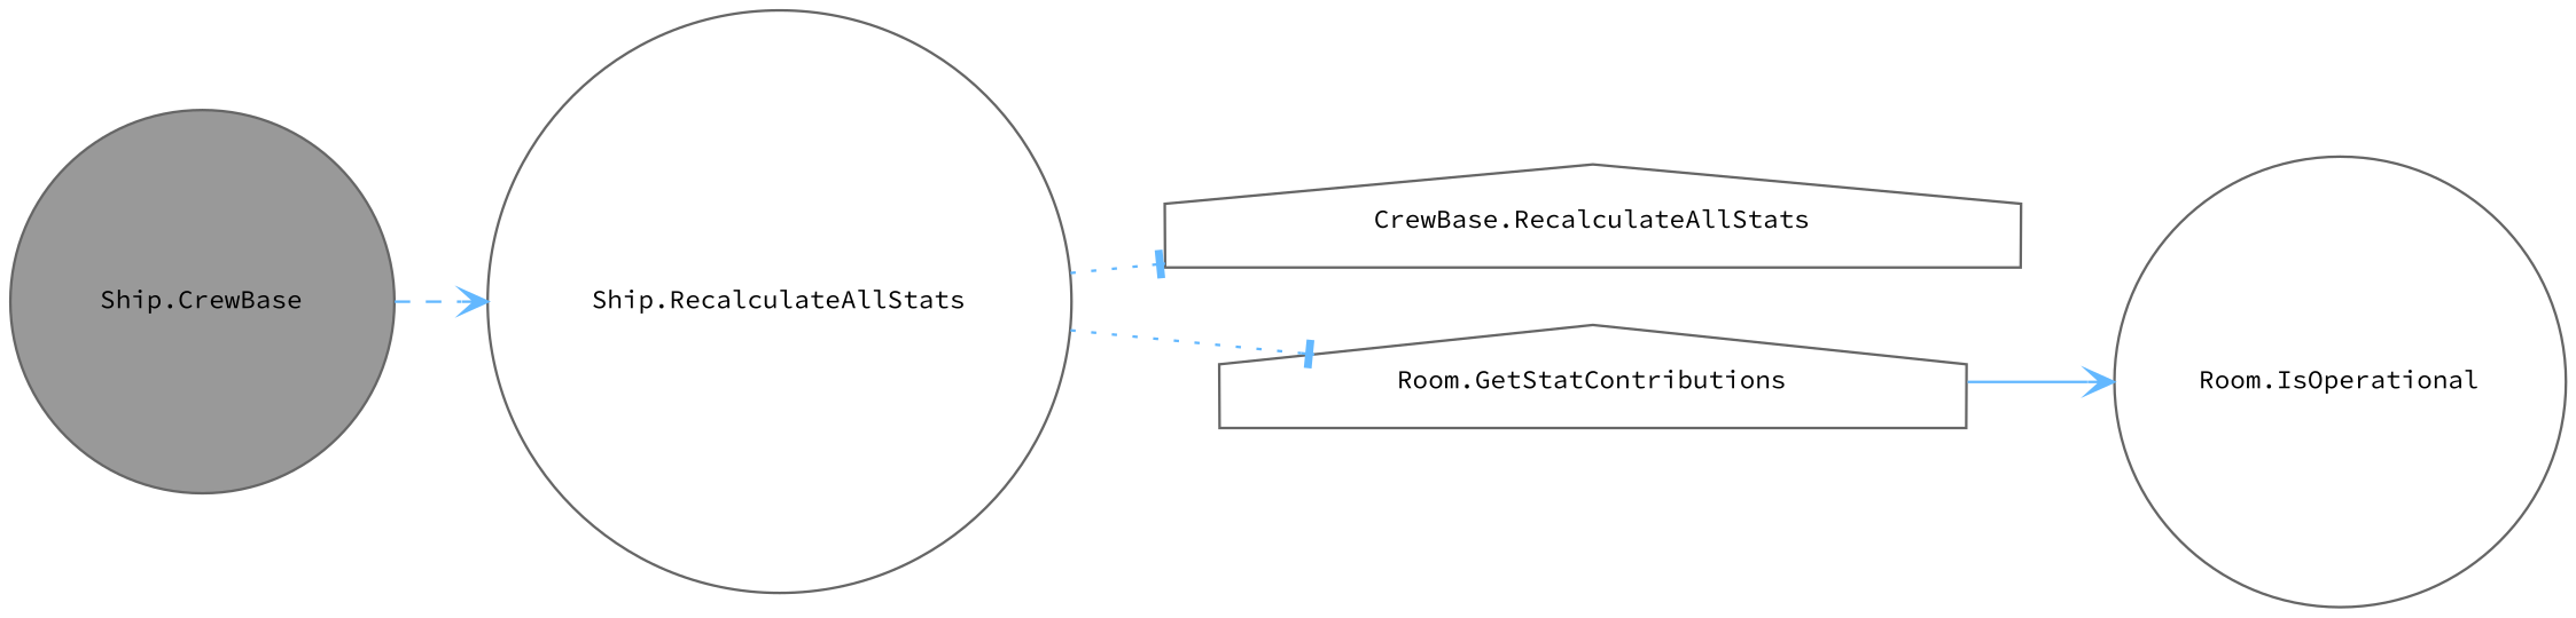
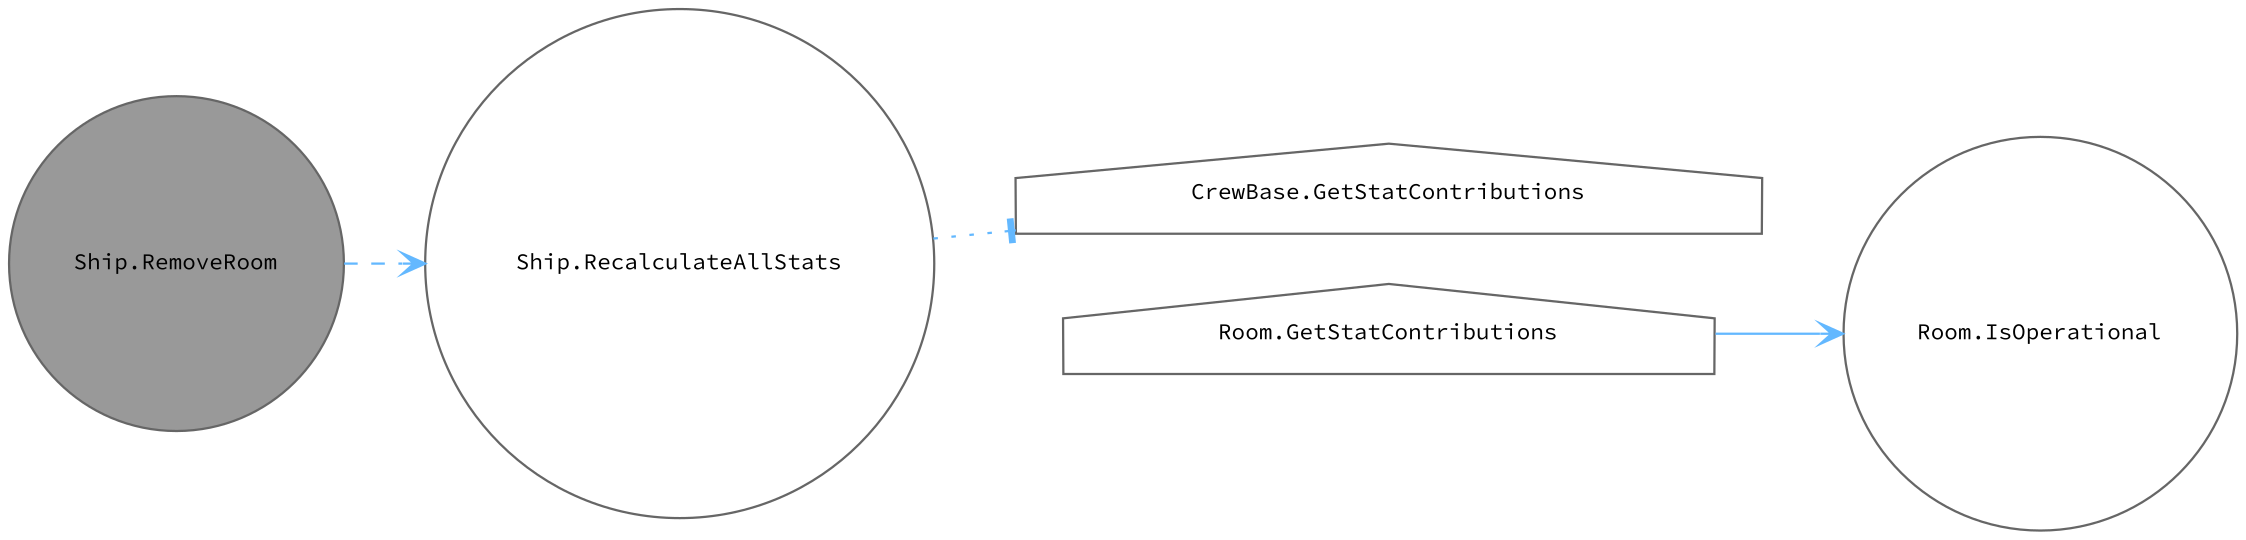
  digraph {
    fontname="Source Code Pro"
    rankdir=LR
    node [color=grey40 fillcolor=white fontname="Source Code Pro" fontsize=10 margin=0.1 shape=circle style=filled]
    edge [arrowhead=vee color=steelblue1 fontname="Source Code Pro" fontsize=10 labelfontname=Helvetica labelfontsize=10 style=dotted]
-   n1 [color=gray40 fillcolor=grey60 fontcolor=black height=0.2 label="Ship.CrewBase" width=0.4]
+   n1 [color=gray40 fillcolor=grey60 fontcolor=black height=0.2 label="Ship.RemoveRoom" width=0.4]
    n2 [height=0.2 label="Ship.RecalculateAllStats" width=0.4]
-   n3 [height=0.2 label="CrewBase.RecalculateAllStats" shape=house width=0.4]
+   n3 [height=0.2 label="CrewBase.GetStatContributions" shape=house width=0.4]
    n4 [height=0.2 label="Room.GetStatContributions" shape=house width=0.4]
    n5 [height=0.2 label="Room.IsOperational" width=0.4]
    n1 -> n2 [style=dashed]
    n2 -> n3 [arrowhead=tee]
-   n2 -> n4 [arrowhead=tee]
    n4 -> n5 [style=solid]
  }
